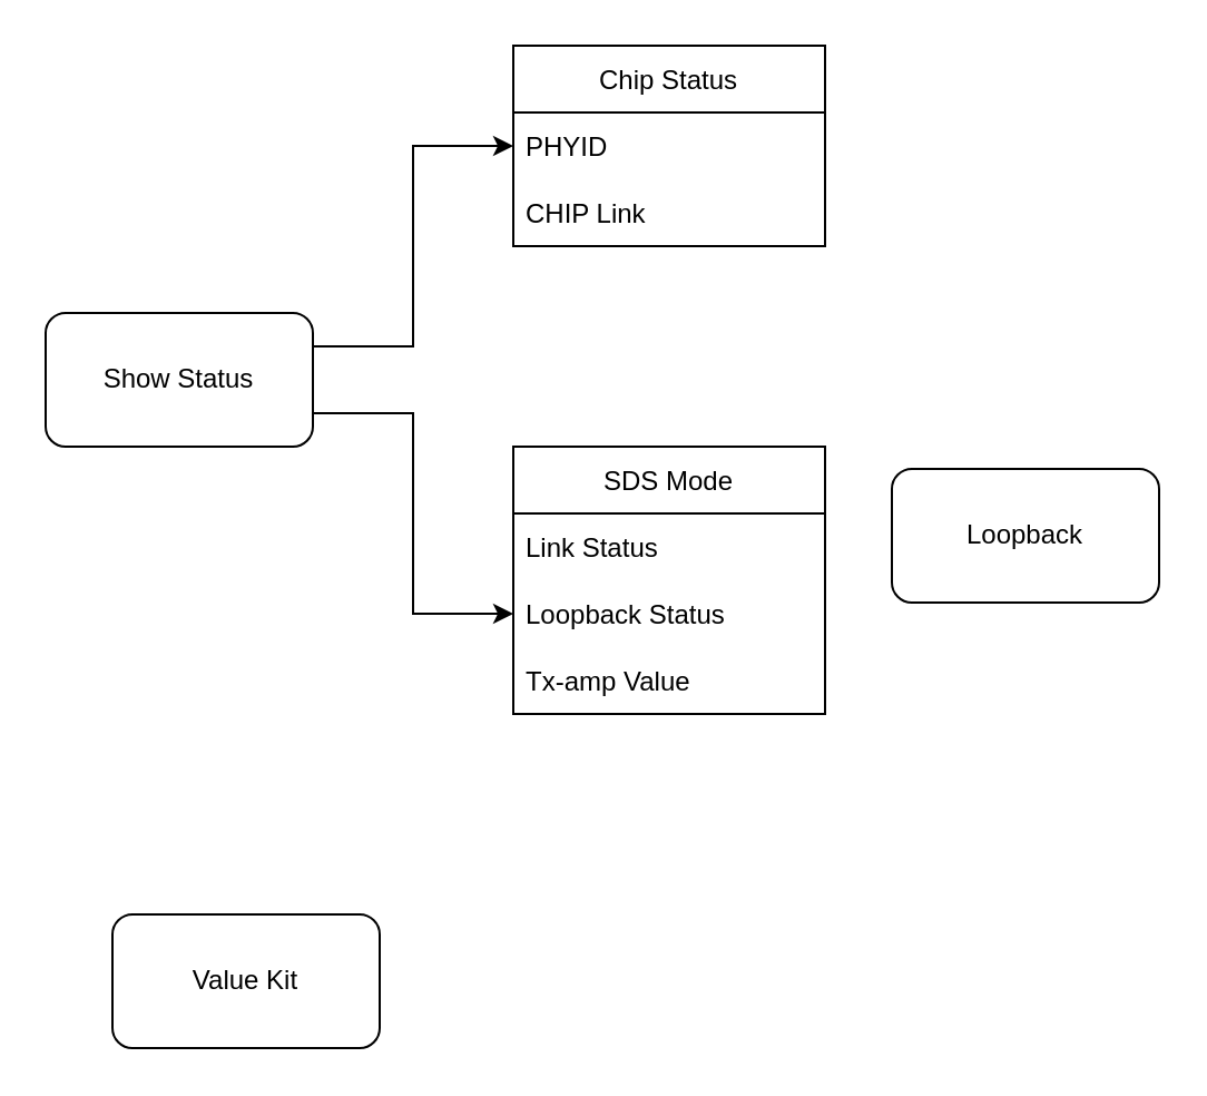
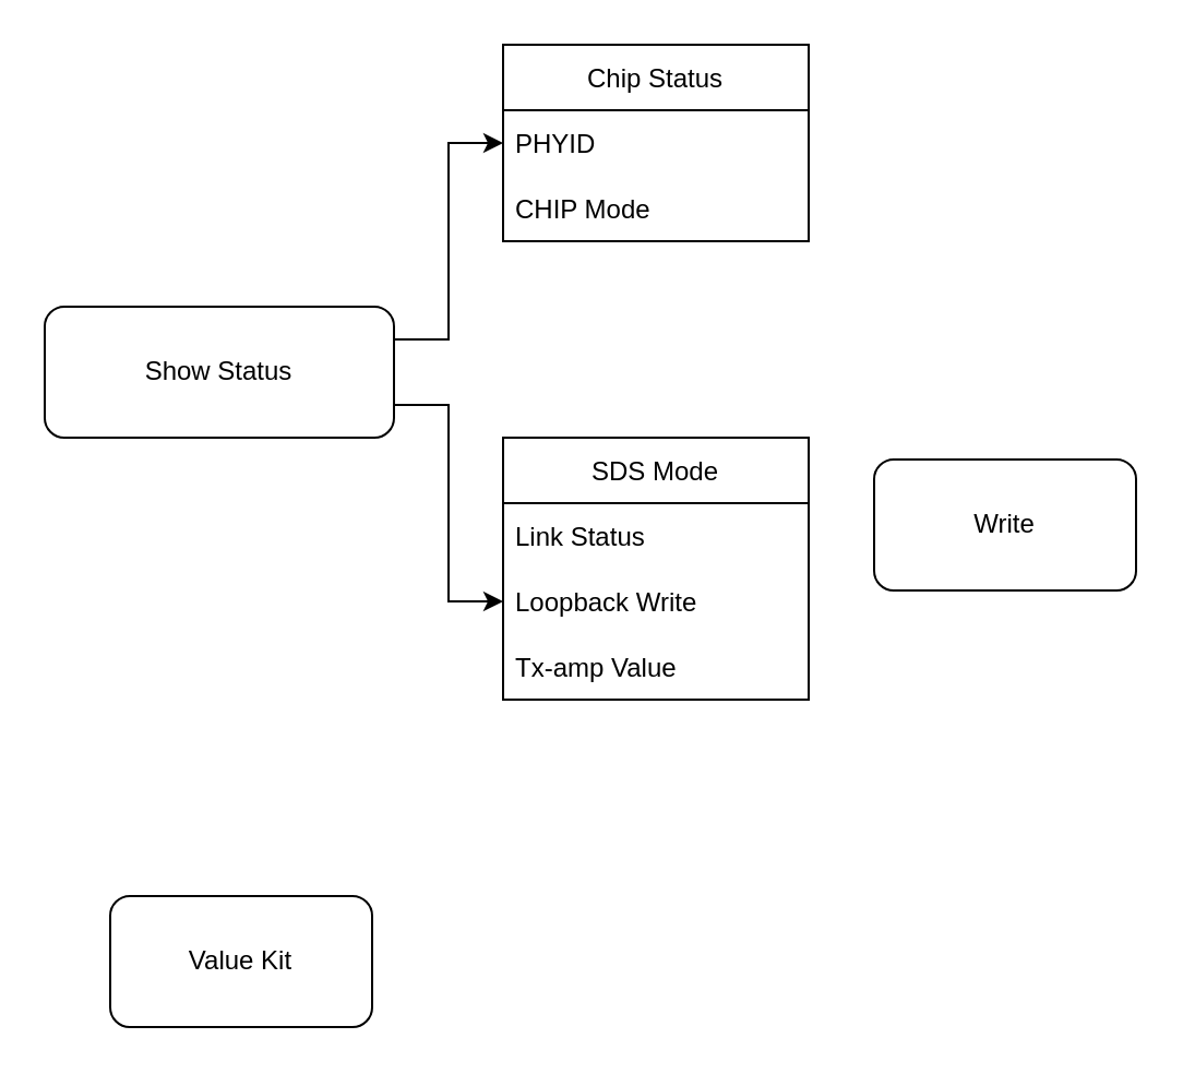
  <mxCell id="0" />
  <mxCell id="1" parent="0" />
  <mxCell id="2" style="edgeStyle=orthogonalEdgeStyle;rounded=0;orthogonalLoop=1;jettySize=auto;html=1;exitX=1;exitY=0.75;exitDx=0;exitDy=0;entryX=0;entryY=0.5;entryDx=0;entryDy=0;" edge="1" parent="1" source="4" target="12"><mxGeometry relative="1" as="geometry"><mxPoint x="170" y="230" as="targetPoint" /></mxGeometry></mxCell>
  <mxCell id="3" style="edgeStyle=orthogonalEdgeStyle;rounded=0;orthogonalLoop=1;jettySize=auto;html=1;entryX=0;entryY=0.5;entryDx=0;entryDy=0;exitX=1;exitY=0.25;exitDx=0;exitDy=0;" edge="1" parent="1" source="4" target="8"><mxGeometry relative="1" as="geometry" /></mxCell>
- <mxCell id="4" value="Show Status" style="rounded=1;whiteSpace=wrap;html=1;" vertex="1" parent="1"><mxGeometry x="20" y="140" width="120" height="60" as="geometry" /></mxCell>
- <mxCell id="5" value="Loopback" style="rounded=1;whiteSpace=wrap;html=1;" vertex="1" parent="1"><mxGeometry x="400" y="210" width="120" height="60" as="geometry" /></mxCell>
+ <mxCell id="4" value="Show Status" style="rounded=1;whiteSpace=wrap;html=1;" vertex="1" parent="1"><mxGeometry x="20" y="140" width="160" height="60" as="geometry" /></mxCell>
+ <mxCell id="5" value="Write" style="rounded=1;whiteSpace=wrap;html=1;" vertex="1" parent="1"><mxGeometry x="400" y="210" width="120" height="60" as="geometry" /></mxCell>
  <mxCell id="6" value="Value Kit" style="rounded=1;whiteSpace=wrap;html=1;" vertex="1" parent="1"><mxGeometry x="50" y="410" width="120" height="60" as="geometry" /></mxCell>
  <mxCell id="7" value="Chip Status" style="swimlane;fontStyle=0;childLayout=stackLayout;horizontal=1;startSize=30;horizontalStack=0;resizeParent=1;resizeParentMax=0;resizeLast=0;collapsible=1;marginBottom=0;" vertex="1" parent="1"><mxGeometry x="230" y="20" width="140" height="90" as="geometry" /></mxCell>
  <mxCell id="8" value="PHYID" style="text;strokeColor=none;fillColor=none;align=left;verticalAlign=middle;spacingLeft=4;spacingRight=4;overflow=hidden;points=[[0,0.5],[1,0.5]];portConstraint=eastwest;rotatable=0;" vertex="1" parent="7"><mxGeometry y="30" width="140" height="30" as="geometry" /></mxCell>
- <mxCell id="9" value="CHIP Link" style="text;strokeColor=none;fillColor=none;align=left;verticalAlign=middle;spacingLeft=4;spacingRight=4;overflow=hidden;points=[[0,0.5],[1,0.5]];portConstraint=eastwest;rotatable=0;" vertex="1" parent="7"><mxGeometry y="60" width="140" height="30" as="geometry" /></mxCell>
+ <mxCell id="9" value="CHIP Mode" style="text;strokeColor=none;fillColor=none;align=left;verticalAlign=middle;spacingLeft=4;spacingRight=4;overflow=hidden;points=[[0,0.5],[1,0.5]];portConstraint=eastwest;rotatable=0;" vertex="1" parent="7"><mxGeometry y="60" width="140" height="30" as="geometry" /></mxCell>
  <mxCell id="10" value="SDS Mode" style="swimlane;fontStyle=0;childLayout=stackLayout;horizontal=1;startSize=30;horizontalStack=0;resizeParent=1;resizeParentMax=0;resizeLast=0;collapsible=1;marginBottom=0;" vertex="1" parent="1"><mxGeometry x="230" y="200" width="140" height="120" as="geometry" /></mxCell>
  <mxCell id="11" value="Link Status" style="text;strokeColor=none;fillColor=none;align=left;verticalAlign=middle;spacingLeft=4;spacingRight=4;overflow=hidden;points=[[0,0.5],[1,0.5]];portConstraint=eastwest;rotatable=0;" vertex="1" parent="10"><mxGeometry y="30" width="140" height="30" as="geometry" /></mxCell>
- <mxCell id="12" value="Loopback Status" style="text;strokeColor=none;fillColor=none;align=left;verticalAlign=middle;spacingLeft=4;spacingRight=4;overflow=hidden;points=[[0,0.5],[1,0.5]];portConstraint=eastwest;rotatable=0;" vertex="1" parent="10"><mxGeometry y="60" width="140" height="30" as="geometry" /></mxCell>
+ <mxCell id="12" value="Loopback Write" style="text;strokeColor=none;fillColor=none;align=left;verticalAlign=middle;spacingLeft=4;spacingRight=4;overflow=hidden;points=[[0,0.5],[1,0.5]];portConstraint=eastwest;rotatable=0;" vertex="1" parent="10"><mxGeometry y="60" width="140" height="30" as="geometry" /></mxCell>
  <mxCell id="13" value="Tx-amp Value" style="text;strokeColor=none;fillColor=none;align=left;verticalAlign=middle;spacingLeft=4;spacingRight=4;overflow=hidden;points=[[0,0.5],[1,0.5]];portConstraint=eastwest;rotatable=0;" vertex="1" parent="10"><mxGeometry y="90" width="140" height="30" as="geometry" /></mxCell>
